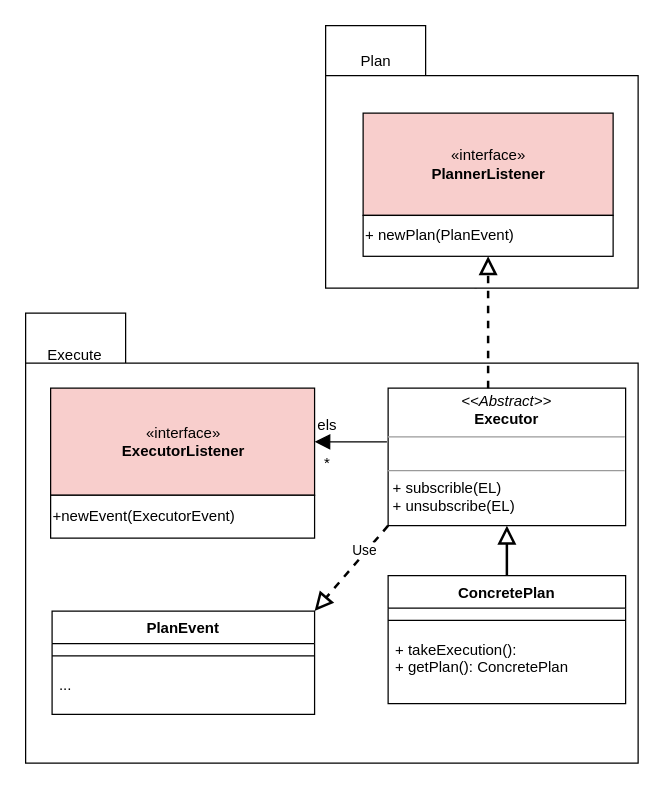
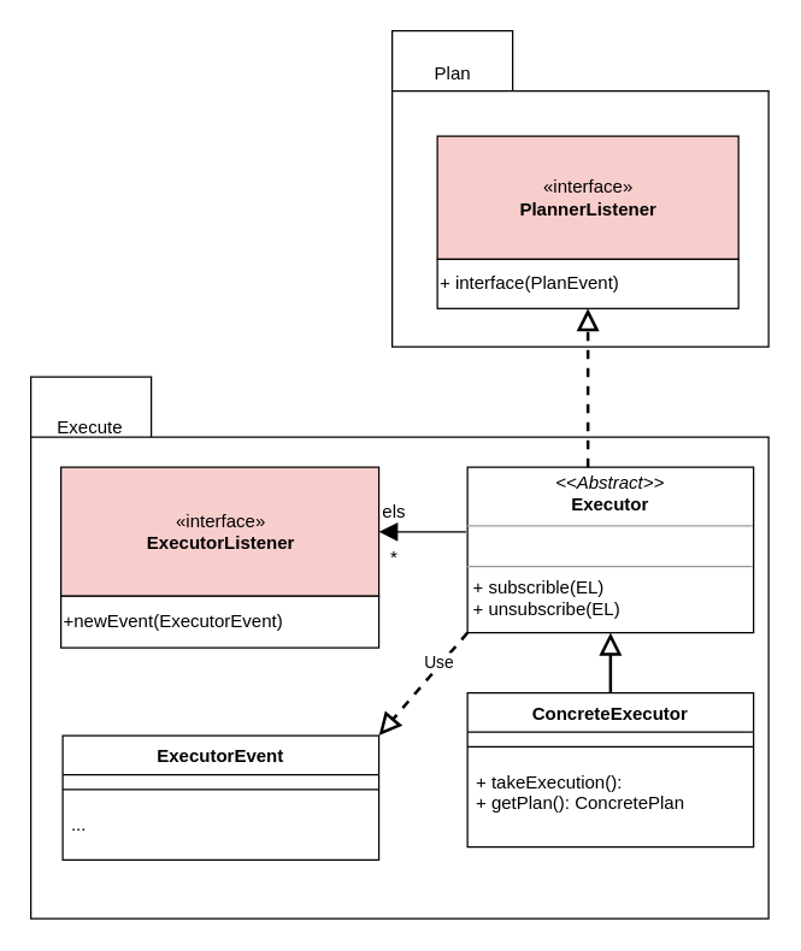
  <mxCell id="0" />
  <mxCell id="1" parent="0" />
  <mxCell id="2" style="edgeStyle=orthogonalEdgeStyle;rounded=0;orthogonalLoop=1;jettySize=auto;html=1;exitX=0.5;exitY=0;exitDx=0;exitDy=0;dashed=1;endArrow=block;endFill=0;strokeWidth=2;" parent="1" edge="1"><mxGeometry relative="1" as="geometry"><mxPoint x="380" y="200" as="targetPoint" /><mxPoint x="380" y="230" as="sourcePoint" /></mxGeometry></mxCell>
  <mxCell id="3" value="" style="group" parent="1" vertex="1" connectable="0"><mxGeometry x="20" y="250" width="490" height="360" as="geometry" /></mxCell>
  <mxCell id="4" value="" style="shape=folder;fontStyle=1;spacingTop=10;tabWidth=80;tabHeight=40;tabPosition=left;html=1;" parent="3" vertex="1"><mxGeometry width="490" height="360.0" as="geometry" /></mxCell>
  <mxCell id="5" value="Execute" style="text;html=1;align=center;verticalAlign=middle;resizable=0;points=[];autosize=1;strokeColor=none;" parent="3" vertex="1"><mxGeometry x="8.75" y="23.571" width="60" height="20" as="geometry" /></mxCell>
- <mxCell id="6" value="ConcretePlan" style="swimlane;fontStyle=1;align=center;verticalAlign=top;childLayout=stackLayout;horizontal=1;startSize=26;horizontalStack=0;resizeParent=1;resizeParentMax=0;resizeLast=0;collapsible=1;marginBottom=0;" parent="3" vertex="1"><mxGeometry x="290" y="210" width="190" height="102.364" as="geometry"><mxRectangle x="1030" y="374" width="120" height="26" as="alternateBounds" /></mxGeometry></mxCell>
+ <mxCell id="6" value="ConcreteExecutor" style="swimlane;fontStyle=1;align=center;verticalAlign=top;childLayout=stackLayout;horizontal=1;startSize=26;horizontalStack=0;resizeParent=1;resizeParentMax=0;resizeLast=0;collapsible=1;marginBottom=0;" parent="3" vertex="1"><mxGeometry x="290" y="210" width="190" height="102.364" as="geometry"><mxRectangle x="1030" y="374" width="120" height="26" as="alternateBounds" /></mxGeometry></mxCell>
  <mxCell id="7" value="" style="line;strokeWidth=1;fillColor=none;align=left;verticalAlign=middle;spacingTop=-1;spacingLeft=3;spacingRight=3;rotatable=0;labelPosition=right;points=[];portConstraint=eastwest;" parent="6" vertex="1"><mxGeometry y="26" width="190" height="19.636" as="geometry" /></mxCell>
  <mxCell id="8" value="+ takeExecution():&#10;+ getPlan(): ConcretePlan" style="text;strokeColor=none;fillColor=none;align=left;verticalAlign=top;spacingLeft=4;spacingRight=4;overflow=hidden;rotatable=0;points=[[0,0.5],[1,0.5]];portConstraint=eastwest;" parent="6" vertex="1"><mxGeometry y="45.636" width="190" height="56.727" as="geometry" /></mxCell>
  <mxCell id="9" style="edgeStyle=orthogonalEdgeStyle;rounded=0;orthogonalLoop=1;jettySize=auto;html=1;endArrow=block;endFill=0;strokeWidth=2;endSize=10;exitX=0.5;exitY=0;exitDx=0;exitDy=0;" parent="3" target="18" edge="1" source="6"><mxGeometry relative="1" as="geometry"><mxPoint x="383.0" y="180.0" as="targetPoint" /><mxPoint x="360" y="210" as="sourcePoint" /><Array as="points" /></mxGeometry></mxCell>
  <mxCell id="10" value="" style="group" parent="3" vertex="1" connectable="0"><mxGeometry x="20" y="60" width="211.17" height="120" as="geometry" /></mxCell>
  <mxCell id="11" value="«interface»&lt;br&gt;&lt;span style=&quot;font-weight: 700&quot;&gt;ExecutorListener&lt;/span&gt;" style="html=1;fillColor=#f8cecc;" parent="10" vertex="1"><mxGeometry width="211.17" height="85.714" as="geometry" /></mxCell>
  <mxCell id="12" value="+newEvent(ExecutorEvent)" style="html=1;align=left;" parent="10" vertex="1"><mxGeometry y="85.714" width="211.17" height="34.286" as="geometry" /></mxCell>
- <mxCell id="13" value="PlanEvent" style="swimlane;fontStyle=1;align=center;verticalAlign=top;childLayout=stackLayout;horizontal=1;startSize=26;horizontalStack=0;resizeParent=1;resizeParentMax=0;resizeLast=0;collapsible=1;marginBottom=0;" parent="3" vertex="1"><mxGeometry x="21.17" y="238.36" width="210" height="82.727" as="geometry"><mxRectangle x="1030" y="374" width="120" height="26" as="alternateBounds" /></mxGeometry></mxCell>
+ <mxCell id="13" value="ExecutorEvent" style="swimlane;fontStyle=1;align=center;verticalAlign=top;childLayout=stackLayout;horizontal=1;startSize=26;horizontalStack=0;resizeParent=1;resizeParentMax=0;resizeLast=0;collapsible=1;marginBottom=0;" parent="3" vertex="1"><mxGeometry x="21.17" y="238.36" width="210" height="82.727" as="geometry"><mxRectangle x="1030" y="374" width="120" height="26" as="alternateBounds" /></mxGeometry></mxCell>
  <mxCell id="14" value="" style="line;strokeWidth=1;fillColor=none;align=left;verticalAlign=middle;spacingTop=-1;spacingLeft=3;spacingRight=3;rotatable=0;labelPosition=right;points=[];portConstraint=eastwest;" parent="13" vertex="1"><mxGeometry y="26" width="210" height="19.636" as="geometry" /></mxCell>
  <mxCell id="15" value="..." style="text;strokeColor=none;fillColor=none;align=left;verticalAlign=top;spacingLeft=4;spacingRight=4;overflow=hidden;rotatable=0;points=[[0,0.5],[1,0.5]];portConstraint=eastwest;" parent="13" vertex="1"><mxGeometry y="45.636" width="210" height="37.091" as="geometry" /></mxCell>
  <mxCell id="16" value="els" style="text;html=1;align=center;verticalAlign=middle;resizable=0;points=[];autosize=1;strokeColor=none;fillColor=none;" parent="3" vertex="1"><mxGeometry x="226.17" y="80" width="30" height="20" as="geometry" /></mxCell>
  <mxCell id="17" value="*" style="text;html=1;align=center;verticalAlign=middle;resizable=0;points=[];autosize=1;strokeColor=none;fillColor=none;" parent="3" vertex="1"><mxGeometry x="231.17" y="110" width="20" height="20" as="geometry" /></mxCell>
  <mxCell id="18" value="&lt;p style=&quot;margin: 0px ; margin-top: 4px ; text-align: center&quot;&gt;&lt;i&gt;&amp;lt;&amp;lt;Abstract&amp;gt;&amp;gt;&lt;/i&gt;&lt;br&gt;&lt;b&gt;Executor&lt;/b&gt;&lt;/p&gt;&lt;hr size=&quot;1&quot;&gt;&lt;p style=&quot;margin: 0px ; margin-left: 4px&quot;&gt;&lt;br&gt;&lt;/p&gt;&lt;hr size=&quot;1&quot;&gt;&lt;p style=&quot;margin: 0px ; margin-left: 4px&quot;&gt;+ subscrible(EL)&lt;br&gt;+ unsubscribe(EL)&lt;br&gt;&lt;/p&gt;" style="verticalAlign=top;align=left;overflow=fill;fontSize=12;fontFamily=Helvetica;html=1;" vertex="1" parent="3"><mxGeometry x="290" y="60" width="190" height="110" as="geometry" /></mxCell>
  <mxCell id="19" style="edgeStyle=orthogonalEdgeStyle;rounded=0;orthogonalLoop=1;jettySize=auto;html=1;entryX=1;entryY=0.5;entryDx=0;entryDy=0;endArrow=block;endFill=1;endSize=10;exitX=-0.005;exitY=0.391;exitDx=0;exitDy=0;exitPerimeter=0;" parent="3" source="18" target="11" edge="1"><mxGeometry relative="1" as="geometry" /></mxCell>
  <mxCell id="20" value="" style="endArrow=block;endFill=0;endSize=10;html=1;strokeWidth=2;exitX=0;exitY=1;exitDx=0;exitDy=0;entryX=1;entryY=0;entryDx=0;entryDy=0;dashed=1;" parent="3" source="18" target="13" edge="1"><mxGeometry width="160" relative="1" as="geometry"><mxPoint x="471.17" y="134.286" as="sourcePoint" /><mxPoint x="570" y="141.368" as="targetPoint" /></mxGeometry></mxCell>
  <mxCell id="21" value="Use" style="edgeLabel;html=1;align=center;verticalAlign=middle;resizable=0;points=[];" parent="20" vertex="1" connectable="0"><mxGeometry x="-0.401" y="-2" relative="1" as="geometry"><mxPoint as="offset" /></mxGeometry></mxCell>
  <mxCell id="22" value="" style="shape=folder;fontStyle=1;spacingTop=10;tabWidth=80;tabHeight=40;tabPosition=left;html=1;" parent="1" vertex="1"><mxGeometry x="260" y="20" width="250" height="210" as="geometry" /></mxCell>
  <mxCell id="23" value="Plan" style="text;html=1;align=center;verticalAlign=middle;resizable=0;points=[];autosize=1;strokeColor=none;" parent="1" vertex="1"><mxGeometry x="280" y="38.571" width="40" height="20" as="geometry" /></mxCell>
  <mxCell id="24" value="" style="group" parent="1" vertex="1" connectable="0"><mxGeometry x="290" y="90.005" width="200" height="114.545" as="geometry" /></mxCell>
  <mxCell id="25" value="«interface»&lt;br&gt;&lt;span style=&quot;font-weight: 700&quot;&gt;PlannerListener&lt;/span&gt;" style="html=1;fillColor=#f8cecc;" parent="24" vertex="1"><mxGeometry width="200" height="81.818" as="geometry" /></mxCell>
- <mxCell id="26" value="+ newPlan(PlanEvent)" style="html=1;align=left;" parent="24" vertex="1"><mxGeometry y="81.818" width="200" height="32.727" as="geometry" /></mxCell>
+ <mxCell id="26" value="+ interface(PlanEvent)" style="html=1;align=left;" parent="24" vertex="1"><mxGeometry y="81.818" width="200" height="32.727" as="geometry" /></mxCell>
  <mxCell id="27" value="" style="endArrow=block;endFill=0;endSize=10;html=1;strokeWidth=2;entryX=0.5;entryY=1;entryDx=0;entryDy=0;dashed=1;" parent="1" target="26" edge="1"><mxGeometry width="160" relative="1" as="geometry"><mxPoint x="390" y="310" as="sourcePoint" /><mxPoint x="530" y="370" as="targetPoint" /></mxGeometry></mxCell>
